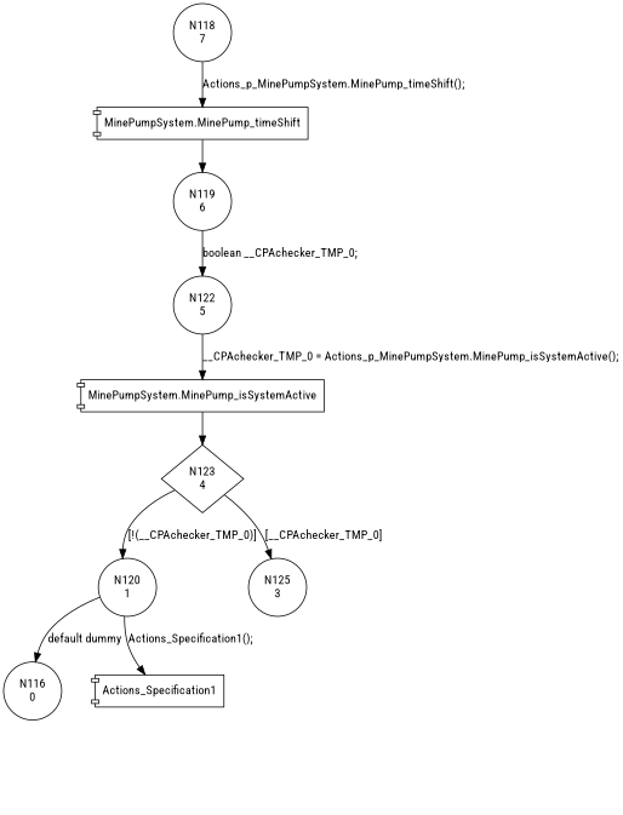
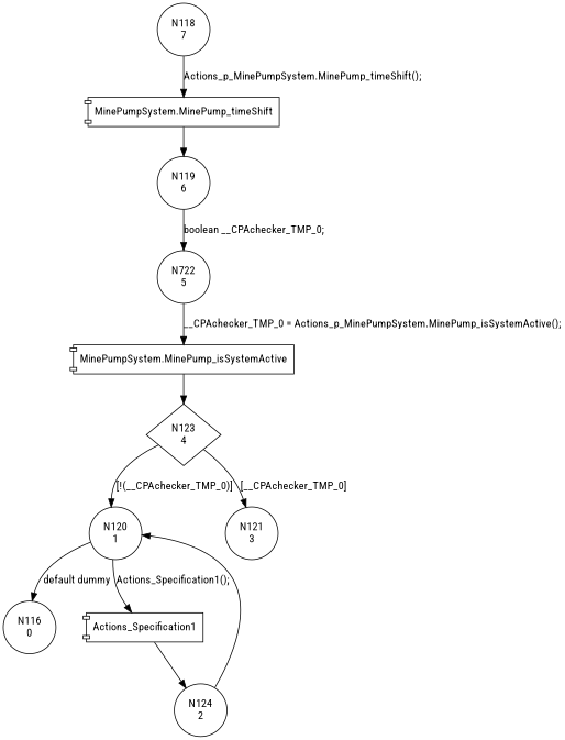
  digraph {
    fontname="Roboto Condensed"
    node [fontname="Roboto Condensed" shape=circle]
    edge [fontname="Roboto Condensed"]
    n1 [label="N118\n7"]
    n2 [label="MinePumpSystem.MinePump_timeShift" shape=component]
    n3 [label="N119\n6"]
-   n4 [label="N122\n5"]
+   n4 [label="N722\n5"]
    n5 [label="MinePumpSystem.MinePump_isSystemActive" shape=component]
    n6 [label="N123\n4" shape=diamond]
    n7 [label="N120\n1"]
-   n8 [label="N125\n3"]
+   n8 [label="N121\n3"]
    n9 [label="N116\n0"]
    n10 [label=Actions_Specification1 shape=component]
+   n11 [label="N124\n2"]
    n1 -> n2 [label="Actions_p_MinePumpSystem.MinePump_timeShift();"]
    n2 -> n3
    n3 -> n4 [label="boolean __CPAchecker_TMP_0;"]
    n4 -> n5 [label="__CPAchecker_TMP_0 = Actions_p_MinePumpSystem.MinePump_isSystemActive();"]
    n5 -> n6
    n6 -> n7 [label="[!(__CPAchecker_TMP_0)]"]
    n6 -> n8 [label="[__CPAchecker_TMP_0]"]
    n7 -> n9 [label="default dummy"]
    n7 -> n10 [label="Actions_Specification1();"]
+   n10 -> n11
+   n11 -> n7
  }
